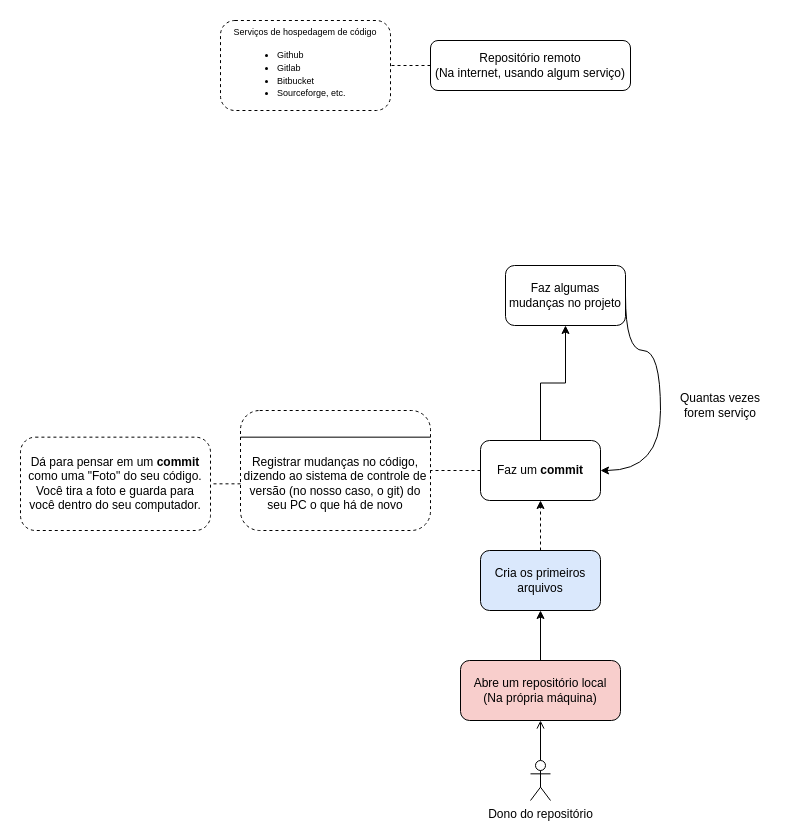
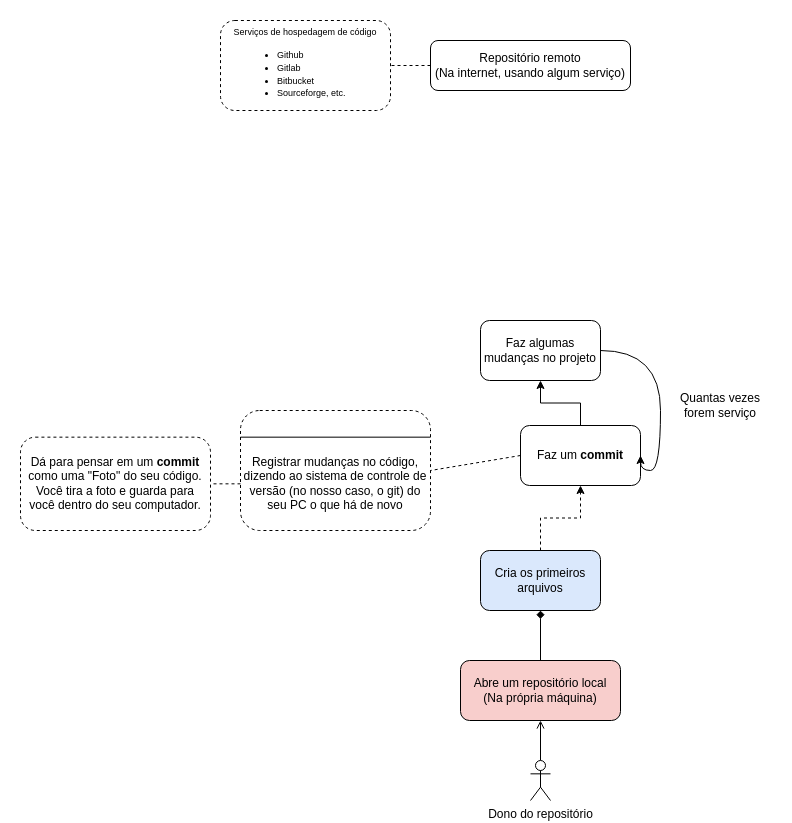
  <mxCell id="0" />
  <mxCell id="1" parent="0" />
  <mxCell id="2" style="edgeStyle=orthogonalEdgeStyle;rounded=0;orthogonalLoop=1;jettySize=auto;html=1;entryX=0.5;entryY=1;entryDx=0;entryDy=0;exitX=0.5;exitY=0;exitDx=0;exitDy=0;exitPerimeter=0;endArrow=open;" edge="1" parent="1" source="5" target="4"><mxGeometry relative="1" as="geometry"><mxPoint x="540" y="760" as="sourcePoint" /><mxPoint x="540" y="670" as="targetPoint" /></mxGeometry></mxCell>
- <mxCell id="3" style="edgeStyle=orthogonalEdgeStyle;rounded=0;orthogonalLoop=1;jettySize=auto;html=1;entryX=0.5;entryY=1;entryDx=0;entryDy=0;" edge="1" parent="1" source="4" target="13"><mxGeometry relative="1" as="geometry" /></mxCell>
+ <mxCell id="3" style="edgeStyle=orthogonalEdgeStyle;rounded=0;orthogonalLoop=1;jettySize=auto;html=1;entryX=0.5;entryY=1;entryDx=0;entryDy=0;endArrow=diamond;" edge="1" parent="1" source="4" target="13"><mxGeometry relative="1" as="geometry" /></mxCell>
  <mxCell id="4" value="Abre um repositório local&lt;div&gt;(Na própria máquina)&lt;/div&gt;" style="rounded=1;whiteSpace=wrap;html=1;fillColor=#f8cecc;" vertex="1" parent="1"><mxGeometry x="460" y="660" width="160" height="60" as="geometry" /></mxCell>
  <mxCell id="5" value="Dono do repositório" style="shape=umlActor;verticalLabelPosition=bottom;verticalAlign=top;html=1;outlineConnect=0;" vertex="1" parent="1"><mxGeometry x="530" y="760" width="20" height="40" as="geometry" /></mxCell>
  <mxCell id="6" style="rounded=0;orthogonalLoop=1;jettySize=auto;html=1;entryX=1;entryY=0.5;entryDx=0;entryDy=0;exitX=0;exitY=0.5;exitDx=0;exitDy=0;dashed=1;endArrow=none;endFill=0;" edge="1" parent="1" source="7" target="9"><mxGeometry relative="1" as="geometry"><mxPoint x="530.714" y="45" as="sourcePoint" /><mxPoint x="470" y="-40" as="targetPoint" /></mxGeometry></mxCell>
  <mxCell id="7" value="Repositório remoto&lt;div&gt;(Na internet, usando algum serviço)&lt;/div&gt;" style="rounded=1;whiteSpace=wrap;html=1;" vertex="1" parent="1"><mxGeometry x="430" y="40" width="200" height="50" as="geometry" /></mxCell>
  <mxCell id="8" value="" style="group;fillColor=none;align=center;strokeWidth=1;perimeterSpacing=0;rounded=0;arcSize=29;dashed=1;dashPattern=1 1;strokeColor=none;" vertex="1" connectable="0" parent="1"><mxGeometry x="220" y="20" width="170" height="90" as="geometry" /></mxCell>
  <mxCell id="9" value="" style="rounded=1;whiteSpace=wrap;html=1;dashed=1;arcSize=16;" vertex="1" parent="8"><mxGeometry width="170" height="90" as="geometry" /></mxCell>
  <mxCell id="10" value="Serviços de hospedagem de código" style="text;html=1;align=center;verticalAlign=top;whiteSpace=wrap;rounded=0;fontSize=9;fontStyle=0;dashed=1;dashPattern=8 8;" vertex="1" parent="8"><mxGeometry width="170" height="20" as="geometry" /></mxCell>
  <mxCell id="11" value="&lt;ul style=&quot;font-size: 9px; padding-left: 15px; padding-bottom: 0px; line-height: 140%;&quot;&gt;&lt;li style=&quot;font-size: 9px;&quot;&gt;Github&lt;/li&gt;&lt;li style=&quot;font-size: 9px;&quot;&gt;Gitlab&lt;/li&gt;&lt;li style=&quot;font-size: 9px;&quot;&gt;Bitbucket&lt;/li&gt;&lt;li style=&quot;font-size: 9px;&quot;&gt;Sourceforge, etc.&lt;/li&gt;&lt;/ul&gt;" style="text;html=1;align=left;verticalAlign=middle;whiteSpace=wrap;rounded=0;fontSize=9;labelBackgroundColor=none;labelBorderColor=none;horizontal=1;labelPosition=center;verticalLabelPosition=middle;dashed=1;dashPattern=8 8;spacingTop=0;" vertex="1" parent="8"><mxGeometry x="40" y="19" width="90" height="70" as="geometry" /></mxCell>
  <mxCell id="12" style="edgeStyle=orthogonalEdgeStyle;rounded=0;orthogonalLoop=1;jettySize=auto;html=1;entryX=0.5;entryY=1;entryDx=0;entryDy=0;dashed=1;" edge="1" parent="1" source="13" target="15"><mxGeometry relative="1" as="geometry" /></mxCell>
  <mxCell id="13" value="Cria os primeiros arquivos" style="rounded=1;whiteSpace=wrap;html=1;fillColor=#dae8fc;" vertex="1" parent="1"><mxGeometry x="480" y="550" width="120" height="60" as="geometry" /></mxCell>
  <mxCell id="14" style="edgeStyle=orthogonalEdgeStyle;rounded=0;orthogonalLoop=1;jettySize=auto;html=1;exitX=0.5;exitY=0;exitDx=0;exitDy=0;entryX=0.5;entryY=1;entryDx=0;entryDy=0;" edge="1" parent="1" source="15" target="22"><mxGeometry relative="1" as="geometry" /></mxCell>
- <mxCell id="15" value="Faz um &lt;b&gt;commit&lt;/b&gt;" style="rounded=1;whiteSpace=wrap;html=1;" vertex="1" parent="1"><mxGeometry x="480" y="440" width="120" height="60" as="geometry" /></mxCell>
+ <mxCell id="15" value="Faz um &lt;b&gt;commit&lt;/b&gt;" style="rounded=1;whiteSpace=wrap;html=1;" vertex="1" parent="1"><mxGeometry x="520" y="425" width="120" height="60" as="geometry" /></mxCell>
  <mxCell id="16" value="" style="group;fillColor=none;align=center;strokeWidth=1;perimeterSpacing=0;rounded=0;arcSize=29;dashed=1;dashPattern=1 1;strokeColor=none;" vertex="1" connectable="0" parent="1"><mxGeometry x="240" y="410" width="190" height="120" as="geometry" /></mxCell>
  <mxCell id="17" value="" style="rounded=1;whiteSpace=wrap;html=1;dashed=1;arcSize=16;" vertex="1" parent="16"><mxGeometry width="190" height="120" as="geometry" /></mxCell>
  <mxCell id="18" value="Registrar mudanças no código, dizendo ao sistema de controle de versão (no nosso caso, o git) do seu PC o que há de novo" style="text;html=1;align=center;verticalAlign=middle;whiteSpace=wrap;rounded=0;" vertex="1" parent="16"><mxGeometry y="26.67" width="190" height="93.33" as="geometry" /></mxCell>
  <mxCell id="19" value="" style="endArrow=none;html=1;rounded=0;exitX=0;exitY=0;exitDx=0;exitDy=0;entryX=1;entryY=0;entryDx=0;entryDy=0;strokeWidth=1;" edge="1" parent="16"><mxGeometry width="50" height="50" relative="1" as="geometry"><mxPoint y="26.67" as="sourcePoint" /><mxPoint x="190.0" y="26.67" as="targetPoint" /></mxGeometry></mxCell>
  <mxCell id="20" style="rounded=0;orthogonalLoop=1;jettySize=auto;html=1;exitX=0;exitY=0.5;exitDx=0;exitDy=0;dashed=1;endArrow=none;endFill=0;entryX=1;entryY=0.5;entryDx=0;entryDy=0;" edge="1" parent="1" source="15" target="17"><mxGeometry relative="1" as="geometry"><mxPoint x="450" y="470" as="sourcePoint" /><mxPoint x="430" y="450" as="targetPoint" /></mxGeometry></mxCell>
  <mxCell id="21" style="edgeStyle=orthogonalEdgeStyle;rounded=0;orthogonalLoop=1;jettySize=auto;html=1;exitX=1;exitY=0.5;exitDx=0;exitDy=0;entryX=1;entryY=0.5;entryDx=0;entryDy=0;curved=1;" edge="1" parent="1" source="22" target="15"><mxGeometry relative="1" as="geometry"><Array as="points"><mxPoint x="660" y="350" /><mxPoint x="660" y="470" /></Array></mxGeometry></mxCell>
- <mxCell id="22" value="Faz algumas mudanças no projeto" style="rounded=1;whiteSpace=wrap;html=1;" vertex="1" parent="1"><mxGeometry x="505" y="265" width="120" height="60" as="geometry" /></mxCell>
+ <mxCell id="22" value="Faz algumas mudanças no projeto" style="rounded=1;whiteSpace=wrap;html=1;" vertex="1" parent="1"><mxGeometry x="480" y="320" width="120" height="60" as="geometry" /></mxCell>
  <mxCell id="23" value="" style="group;fillColor=none;align=center;strokeWidth=1;perimeterSpacing=0;rounded=0;arcSize=29;dashed=1;dashPattern=1 1;strokeColor=none;" vertex="1" connectable="0" parent="1"><mxGeometry x="20" y="436.66" width="190" height="93.34" as="geometry" /></mxCell>
  <mxCell id="24" value="" style="rounded=1;whiteSpace=wrap;html=1;dashed=1;arcSize=16;" vertex="1" parent="23"><mxGeometry width="190" height="93.34" as="geometry" /></mxCell>
  <mxCell id="25" value="Dá para pensar em um &lt;b&gt;commit &lt;/b&gt;como uma &quot;Foto&quot; do seu código. Você tira a foto e guarda para você dentro do seu computador." style="text;html=1;align=center;verticalAlign=middle;whiteSpace=wrap;rounded=0;spacingLeft=2;spacingRight=2;" vertex="1" parent="23"><mxGeometry width="190" height="93.34" as="geometry" /></mxCell>
  <mxCell id="26" style="rounded=0;orthogonalLoop=1;jettySize=auto;html=1;dashed=1;endArrow=none;endFill=0;entryX=1;entryY=0.5;entryDx=0;entryDy=0;exitX=0;exitY=0.5;exitDx=0;exitDy=0;" edge="1" target="25" parent="1" source="18"><mxGeometry relative="1" as="geometry"><mxPoint x="220" y="460" as="sourcePoint" /><mxPoint x="335" y="560" as="targetPoint" /></mxGeometry></mxCell>
  <mxCell id="27" value="Quantas vezes forem serviço" style="text;html=1;align=center;verticalAlign=middle;whiteSpace=wrap;rounded=0;" vertex="1" parent="1"><mxGeometry x="670" y="390" width="100" height="30" as="geometry" /></mxCell>
